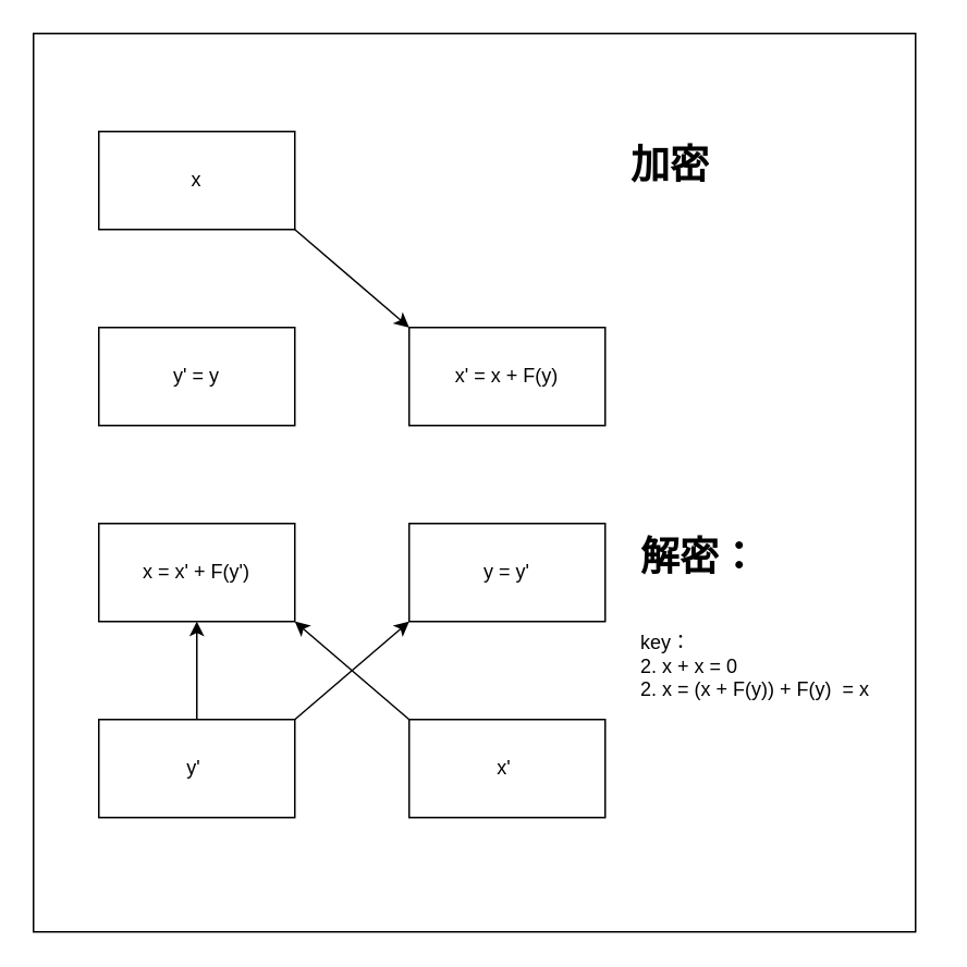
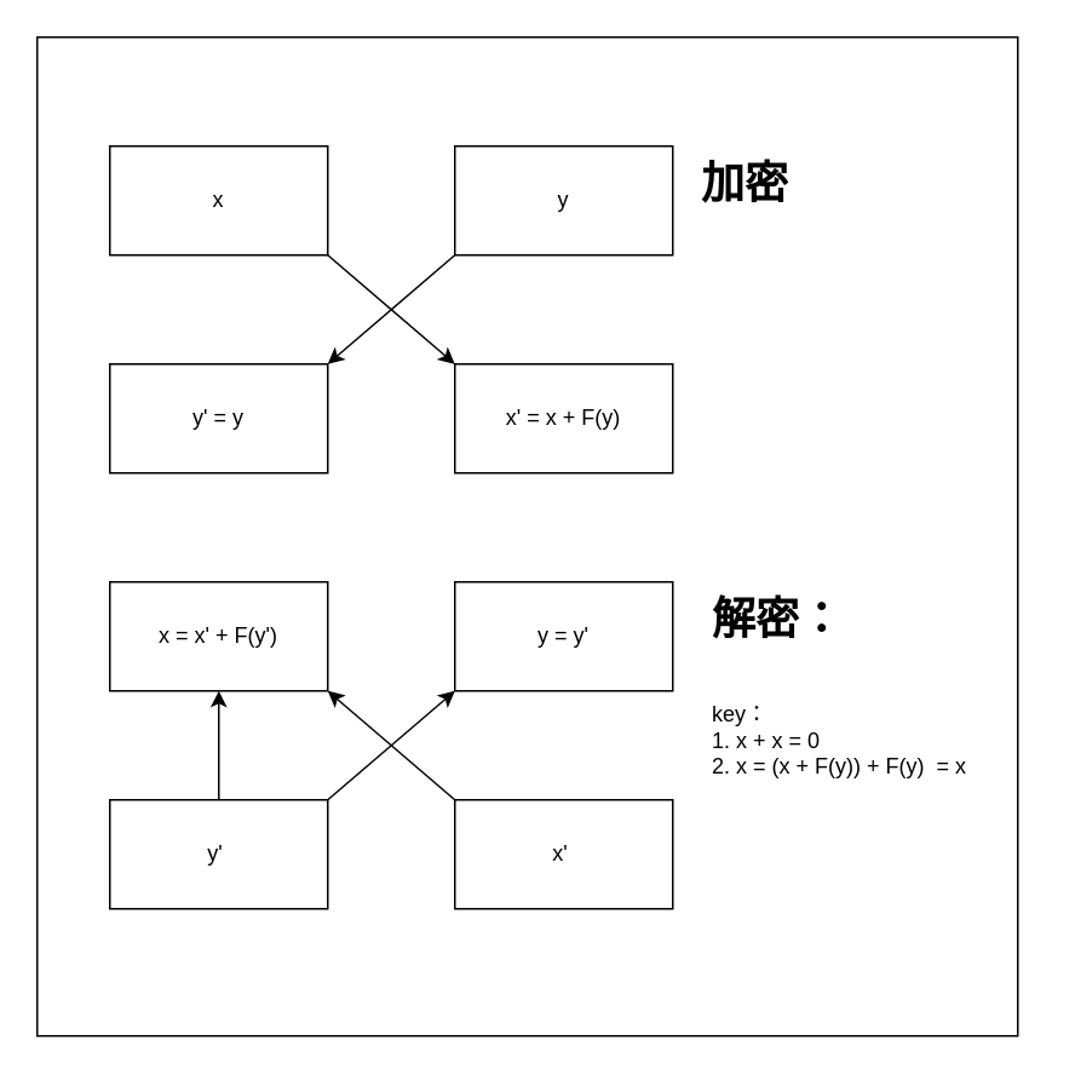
  <mxCell id="0" />
  <mxCell id="1" parent="0" />
  <mxCell id="2" value="" style="rounded=0;whiteSpace=wrap;html=1;" vertex="1" parent="1"><mxGeometry x="20" y="20" width="540" height="550" as="geometry" /></mxCell>
  <mxCell id="3" value="x" style="rounded=0;whiteSpace=wrap;html=1;" vertex="1" parent="1"><mxGeometry x="60" y="80" width="120" height="60" as="geometry" /></mxCell>
+ <mxCell id="4" value="y" style="rounded=0;whiteSpace=wrap;html=1;" vertex="1" parent="1"><mxGeometry x="250" y="80" width="120" height="60" as="geometry" /></mxCell>
  <mxCell id="5" value="x' = x + F(y)" style="rounded=0;whiteSpace=wrap;html=1;" vertex="1" parent="1"><mxGeometry x="250" y="200" width="120" height="60" as="geometry" /></mxCell>
  <mxCell id="6" value="y' = y" style="rounded=0;whiteSpace=wrap;html=1;" vertex="1" parent="1"><mxGeometry x="60" y="200" width="120" height="60" as="geometry" /></mxCell>
+ <mxCell id="7" value="" style="endArrow=classic;html=1;rounded=0;entryX=1;entryY=0;entryDx=0;entryDy=0;exitX=0;exitY=1;exitDx=0;exitDy=0;" edge="1" parent="1" source="4" target="6"><mxGeometry width="50" height="50" relative="1" as="geometry"><mxPoint x="360" y="240" as="sourcePoint" /><mxPoint x="410" y="190" as="targetPoint" /></mxGeometry></mxCell>
  <mxCell id="8" value="" style="endArrow=classic;html=1;rounded=0;entryX=0;entryY=0;entryDx=0;entryDy=0;exitX=1;exitY=1;exitDx=0;exitDy=0;" edge="1" parent="1" source="3" target="5"><mxGeometry width="50" height="50" relative="1" as="geometry"><mxPoint x="260" y="150" as="sourcePoint" /><mxPoint x="190" y="210" as="targetPoint" /></mxGeometry></mxCell>
  <mxCell id="9" value="x = x' + F(y')" style="rounded=0;whiteSpace=wrap;html=1;" vertex="1" parent="1"><mxGeometry x="60" y="320" width="120" height="60" as="geometry" /></mxCell>
  <mxCell id="10" value="y = y'" style="rounded=0;whiteSpace=wrap;html=1;" vertex="1" parent="1"><mxGeometry x="250" y="320" width="120" height="60" as="geometry" /></mxCell>
  <mxCell id="11" value="x'&amp;nbsp;" style="rounded=0;whiteSpace=wrap;html=1;" vertex="1" parent="1"><mxGeometry x="250" y="440" width="120" height="60" as="geometry" /></mxCell>
  <mxCell id="12" style="edgeStyle=orthogonalEdgeStyle;rounded=0;orthogonalLoop=1;jettySize=auto;html=1;entryX=0.5;entryY=1;entryDx=0;entryDy=0;" edge="1" parent="1" source="13" target="9"><mxGeometry relative="1" as="geometry" /></mxCell>
  <mxCell id="13" value="y'&amp;nbsp;" style="rounded=0;whiteSpace=wrap;html=1;" vertex="1" parent="1"><mxGeometry x="60" y="440" width="120" height="60" as="geometry" /></mxCell>
  <mxCell id="14" value="" style="endArrow=classic;html=1;rounded=0;entryX=0;entryY=1;entryDx=0;entryDy=0;" edge="1" parent="1" target="10"><mxGeometry width="50" height="50" relative="1" as="geometry"><mxPoint x="180" y="440" as="sourcePoint" /><mxPoint x="230" y="390" as="targetPoint" /></mxGeometry></mxCell>
  <mxCell id="15" value="" style="endArrow=classic;html=1;rounded=0;entryX=1;entryY=1;entryDx=0;entryDy=0;" edge="1" parent="1" target="9"><mxGeometry width="50" height="50" relative="1" as="geometry"><mxPoint x="250" y="440" as="sourcePoint" /><mxPoint x="300" y="390" as="targetPoint" /></mxGeometry></mxCell>
  <mxCell id="16" value="&lt;h1 style=&quot;margin-top: 0px;&quot;&gt;加密&lt;/h1&gt;" style="text;html=1;whiteSpace=wrap;overflow=hidden;rounded=0;" vertex="1" parent="1"><mxGeometry x="384" y="80" width="180" height="120" as="geometry" /></mxCell>
- <mxCell id="17" value="&lt;h1 style=&quot;margin-top: 0px;&quot;&gt;解密：&lt;/h1&gt;&lt;div&gt;&lt;br&gt;&lt;/div&gt;&lt;div&gt;key：&lt;/div&gt;&lt;div&gt;2. x + x = 0&lt;/div&gt;&lt;div&gt;2. x = (x + F(y)) + F(y)&amp;nbsp; = x&lt;/div&gt;" style="text;html=1;whiteSpace=wrap;overflow=hidden;rounded=0;" vertex="1" parent="1"><mxGeometry x="390" y="320" width="180" height="120" as="geometry" /></mxCell>
+ <mxCell id="17" value="&lt;h1 style=&quot;margin-top: 0px;&quot;&gt;解密：&lt;/h1&gt;&lt;div&gt;&lt;br&gt;&lt;/div&gt;&lt;div&gt;key：&lt;/div&gt;&lt;div&gt;1. x + x = 0&lt;/div&gt;&lt;div&gt;2. x = (x + F(y)) + F(y)&amp;nbsp; = x&lt;/div&gt;" style="text;html=1;whiteSpace=wrap;overflow=hidden;rounded=0;" vertex="1" parent="1"><mxGeometry x="390" y="320" width="180" height="120" as="geometry" /></mxCell>
